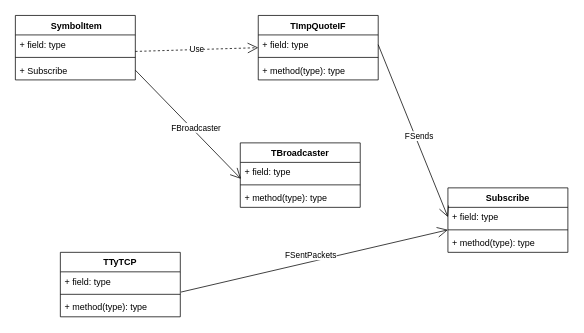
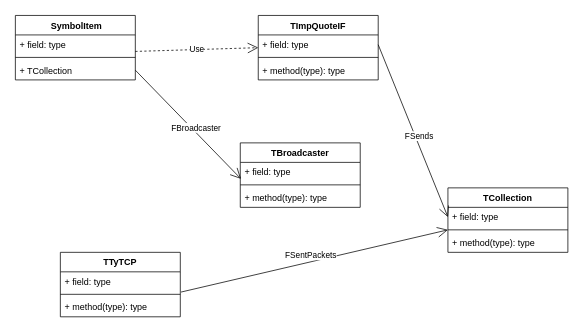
  <mxCell id="0" />
  <mxCell id="1" parent="0" />
  <mxCell id="2" value=" SymbolItem" style="swimlane;fontStyle=1;align=center;verticalAlign=top;childLayout=stackLayout;horizontal=1;startSize=26;horizontalStack=0;resizeParent=1;resizeParentMax=0;resizeLast=0;collapsible=1;marginBottom=0;" vertex="1" parent="1"><mxGeometry x="20" y="20" width="160" height="86" as="geometry"><mxRectangle x="90" y="60" width="100" height="30" as="alternateBounds" /></mxGeometry></mxCell>
  <mxCell id="3" value="+ field: type" style="text;strokeColor=none;fillColor=none;align=left;verticalAlign=top;spacingLeft=4;spacingRight=4;overflow=hidden;rotatable=0;points=[[0,0.5],[1,0.5]];portConstraint=eastwest;" vertex="1" parent="2"><mxGeometry y="26" width="160" height="26" as="geometry" /></mxCell>
  <mxCell id="4" value="" style="line;strokeWidth=1;fillColor=none;align=left;verticalAlign=middle;spacingTop=-1;spacingLeft=3;spacingRight=3;rotatable=0;labelPosition=right;points=[];portConstraint=eastwest;strokeColor=inherit;" vertex="1" parent="2"><mxGeometry y="52" width="160" height="8" as="geometry" /></mxCell>
- <mxCell id="5" value="+ Subscribe" style="text;strokeColor=none;fillColor=none;align=left;verticalAlign=top;spacingLeft=4;spacingRight=4;overflow=hidden;rotatable=0;points=[[0,0.5],[1,0.5]];portConstraint=eastwest;" vertex="1" parent="2"><mxGeometry y="60" width="160" height="26" as="geometry" /></mxCell>
+ <mxCell id="5" value="+ TCollection" style="text;strokeColor=none;fillColor=none;align=left;verticalAlign=top;spacingLeft=4;spacingRight=4;overflow=hidden;rotatable=0;points=[[0,0.5],[1,0.5]];portConstraint=eastwest;" vertex="1" parent="2"><mxGeometry y="60" width="160" height="26" as="geometry" /></mxCell>
  <mxCell id="6" value="TImpQuoteIF" style="swimlane;fontStyle=1;align=center;verticalAlign=top;childLayout=stackLayout;horizontal=1;startSize=26;horizontalStack=0;resizeParent=1;resizeParentMax=0;resizeLast=0;collapsible=1;marginBottom=0;" vertex="1" parent="1"><mxGeometry x="344" y="20" width="160" height="86" as="geometry" /></mxCell>
  <mxCell id="7" value="+ field: type" style="text;strokeColor=none;fillColor=none;align=left;verticalAlign=top;spacingLeft=4;spacingRight=4;overflow=hidden;rotatable=0;points=[[0,0.5],[1,0.5]];portConstraint=eastwest;" vertex="1" parent="6"><mxGeometry y="26" width="160" height="26" as="geometry" /></mxCell>
  <mxCell id="8" value="Use" style="endArrow=open;endSize=12;dashed=1;html=1;rounded=0;exitX=1;exitY=0.846;exitDx=0;exitDy=0;exitPerimeter=0;" edge="1" parent="6" source="3"><mxGeometry width="160" relative="1" as="geometry"><mxPoint x="-80" y="43" as="sourcePoint" /><mxPoint y="43" as="targetPoint" /></mxGeometry></mxCell>
  <mxCell id="9" value="" style="line;strokeWidth=1;fillColor=none;align=left;verticalAlign=middle;spacingTop=-1;spacingLeft=3;spacingRight=3;rotatable=0;labelPosition=right;points=[];portConstraint=eastwest;strokeColor=inherit;" vertex="1" parent="6"><mxGeometry y="52" width="160" height="8" as="geometry" /></mxCell>
  <mxCell id="10" value="+ method(type): type" style="text;strokeColor=none;fillColor=none;align=left;verticalAlign=top;spacingLeft=4;spacingRight=4;overflow=hidden;rotatable=0;points=[[0,0.5],[1,0.5]];portConstraint=eastwest;" vertex="1" parent="6"><mxGeometry y="60" width="160" height="26" as="geometry" /></mxCell>
  <mxCell id="11" value="TBroadcaster" style="swimlane;fontStyle=1;align=center;verticalAlign=top;childLayout=stackLayout;horizontal=1;startSize=26;horizontalStack=0;resizeParent=1;resizeParentMax=0;resizeLast=0;collapsible=1;marginBottom=0;" vertex="1" parent="1"><mxGeometry x="320" y="190" width="160" height="86" as="geometry" /></mxCell>
  <mxCell id="12" value="+ field: type" style="text;strokeColor=none;fillColor=none;align=left;verticalAlign=top;spacingLeft=4;spacingRight=4;overflow=hidden;rotatable=0;points=[[0,0.5],[1,0.5]];portConstraint=eastwest;" vertex="1" parent="11"><mxGeometry y="26" width="160" height="26" as="geometry" /></mxCell>
  <mxCell id="13" value="" style="line;strokeWidth=1;fillColor=none;align=left;verticalAlign=middle;spacingTop=-1;spacingLeft=3;spacingRight=3;rotatable=0;labelPosition=right;points=[];portConstraint=eastwest;strokeColor=inherit;" vertex="1" parent="11"><mxGeometry y="52" width="160" height="8" as="geometry" /></mxCell>
  <mxCell id="14" value="+ method(type): type" style="text;strokeColor=none;fillColor=none;align=left;verticalAlign=top;spacingLeft=4;spacingRight=4;overflow=hidden;rotatable=0;points=[[0,0.5],[1,0.5]];portConstraint=eastwest;" vertex="1" parent="11"><mxGeometry y="60" width="160" height="26" as="geometry" /></mxCell>
  <mxCell id="15" value="" style="endArrow=open;endFill=1;endSize=12;html=1;rounded=0;exitX=1;exitY=0.5;exitDx=0;exitDy=0;entryX=0.006;entryY=0.846;entryDx=0;entryDy=0;entryPerimeter=0;" edge="1" parent="1" source="5" target="12"><mxGeometry width="160" relative="1" as="geometry"><mxPoint x="260" y="370" as="sourcePoint" /><mxPoint x="420" y="370" as="targetPoint" /></mxGeometry></mxCell>
  <mxCell id="16" value="FBroadcaster" style="edgeLabel;html=1;align=center;verticalAlign=middle;resizable=0;points=[];" vertex="1" connectable="0" parent="15"><mxGeometry x="0.455" y="-2" relative="1" as="geometry"><mxPoint x="-21" y="-30" as="offset" /></mxGeometry></mxCell>
  <mxCell id="17" value="TTyTCP" style="swimlane;fontStyle=1;align=center;verticalAlign=top;childLayout=stackLayout;horizontal=1;startSize=26;horizontalStack=0;resizeParent=1;resizeParentMax=0;resizeLast=0;collapsible=1;marginBottom=0;" vertex="1" parent="1"><mxGeometry x="80" y="336" width="160" height="86" as="geometry" /></mxCell>
  <mxCell id="18" value="+ field: type" style="text;strokeColor=none;fillColor=none;align=left;verticalAlign=top;spacingLeft=4;spacingRight=4;overflow=hidden;rotatable=0;points=[[0,0.5],[1,0.5]];portConstraint=eastwest;" vertex="1" parent="17"><mxGeometry y="26" width="160" height="26" as="geometry" /></mxCell>
  <mxCell id="19" value="" style="line;strokeWidth=1;fillColor=none;align=left;verticalAlign=middle;spacingTop=-1;spacingLeft=3;spacingRight=3;rotatable=0;labelPosition=right;points=[];portConstraint=eastwest;strokeColor=inherit;" vertex="1" parent="17"><mxGeometry y="52" width="160" height="8" as="geometry" /></mxCell>
  <mxCell id="20" value="+ method(type): type" style="text;strokeColor=none;fillColor=none;align=left;verticalAlign=top;spacingLeft=4;spacingRight=4;overflow=hidden;rotatable=0;points=[[0,0.5],[1,0.5]];portConstraint=eastwest;" vertex="1" parent="17"><mxGeometry y="60" width="160" height="26" as="geometry" /></mxCell>
- <mxCell id="21" value="Subscribe" style="swimlane;fontStyle=1;align=center;verticalAlign=top;childLayout=stackLayout;horizontal=1;startSize=26;horizontalStack=0;resizeParent=1;resizeParentMax=0;resizeLast=0;collapsible=1;marginBottom=0;" vertex="1" parent="1"><mxGeometry x="597" y="250" width="160" height="86" as="geometry" /></mxCell>
+ <mxCell id="21" value="TCollection" style="swimlane;fontStyle=1;align=center;verticalAlign=top;childLayout=stackLayout;horizontal=1;startSize=26;horizontalStack=0;resizeParent=1;resizeParentMax=0;resizeLast=0;collapsible=1;marginBottom=0;" vertex="1" parent="1"><mxGeometry x="597" y="250" width="160" height="86" as="geometry" /></mxCell>
  <mxCell id="22" value="+ field: type" style="text;strokeColor=none;fillColor=none;align=left;verticalAlign=top;spacingLeft=4;spacingRight=4;overflow=hidden;rotatable=0;points=[[0,0.5],[1,0.5]];portConstraint=eastwest;" vertex="1" parent="21"><mxGeometry y="26" width="160" height="26" as="geometry" /></mxCell>
  <mxCell id="23" value="" style="line;strokeWidth=1;fillColor=none;align=left;verticalAlign=middle;spacingTop=-1;spacingLeft=3;spacingRight=3;rotatable=0;labelPosition=right;points=[];portConstraint=eastwest;strokeColor=inherit;" vertex="1" parent="21"><mxGeometry y="52" width="160" height="8" as="geometry" /></mxCell>
  <mxCell id="24" value="+ method(type): type" style="text;strokeColor=none;fillColor=none;align=left;verticalAlign=top;spacingLeft=4;spacingRight=4;overflow=hidden;rotatable=0;points=[[0,0.5],[1,0.5]];portConstraint=eastwest;" vertex="1" parent="21"><mxGeometry y="60" width="160" height="26" as="geometry" /></mxCell>
  <mxCell id="25" value="" style="endArrow=open;endFill=1;endSize=12;html=1;rounded=0;exitX=1.006;exitY=1.038;exitDx=0;exitDy=0;exitPerimeter=0;entryX=0;entryY=0.5;entryDx=0;entryDy=0;entryPerimeter=0;" edge="1" parent="1" source="18" target="23"><mxGeometry width="160" relative="1" as="geometry"><mxPoint x="260" y="370" as="sourcePoint" /><mxPoint x="420" y="370" as="targetPoint" /></mxGeometry></mxCell>
  <mxCell id="26" value="FSentPackets" style="edgeLabel;html=1;align=center;verticalAlign=middle;resizable=0;points=[];" vertex="1" connectable="0" parent="25"><mxGeometry x="0.112" relative="1" as="geometry"><mxPoint x="-25" y="-3" as="offset" /></mxGeometry></mxCell>
  <mxCell id="27" value="" style="endArrow=open;endFill=1;endSize=12;html=1;rounded=0;exitX=1;exitY=0.5;exitDx=0;exitDy=0;entryX=0;entryY=0.5;entryDx=0;entryDy=0;" edge="1" parent="1" source="7" target="22"><mxGeometry width="160" relative="1" as="geometry"><mxPoint x="260" y="370" as="sourcePoint" /><mxPoint x="420" y="370" as="targetPoint" /></mxGeometry></mxCell>
  <mxCell id="28" value="FSends&amp;nbsp;" style="edgeLabel;html=1;align=center;verticalAlign=middle;resizable=0;points=[];" vertex="1" connectable="0" parent="27"><mxGeometry x="-0.274" y="1" relative="1" as="geometry"><mxPoint x="21" y="38" as="offset" /></mxGeometry></mxCell>
